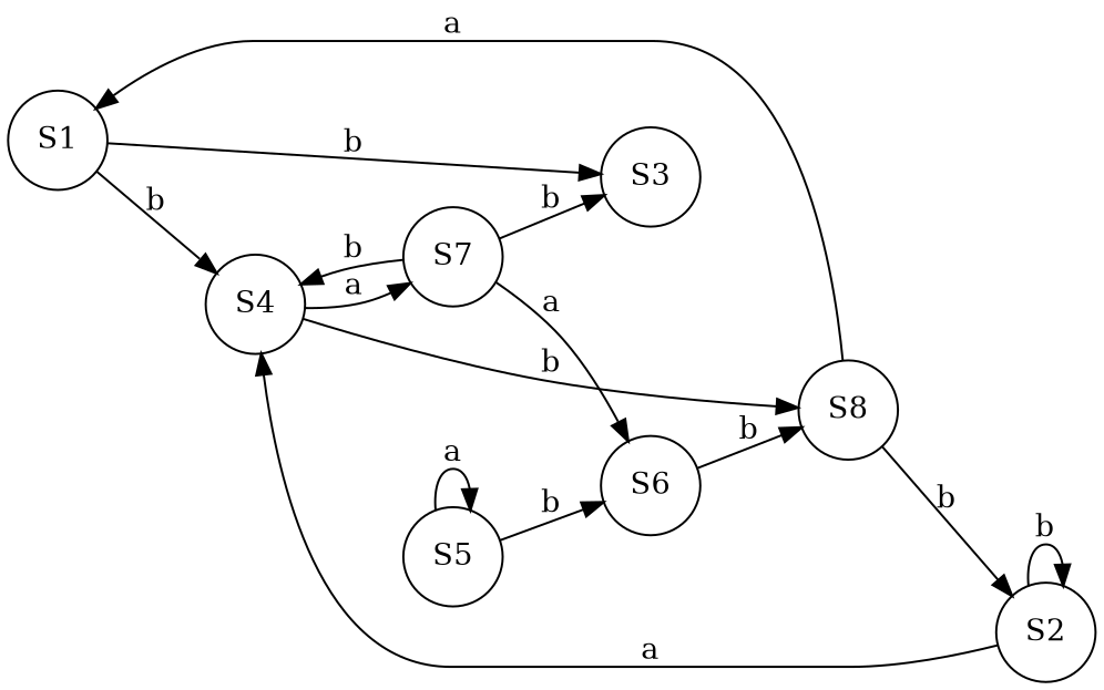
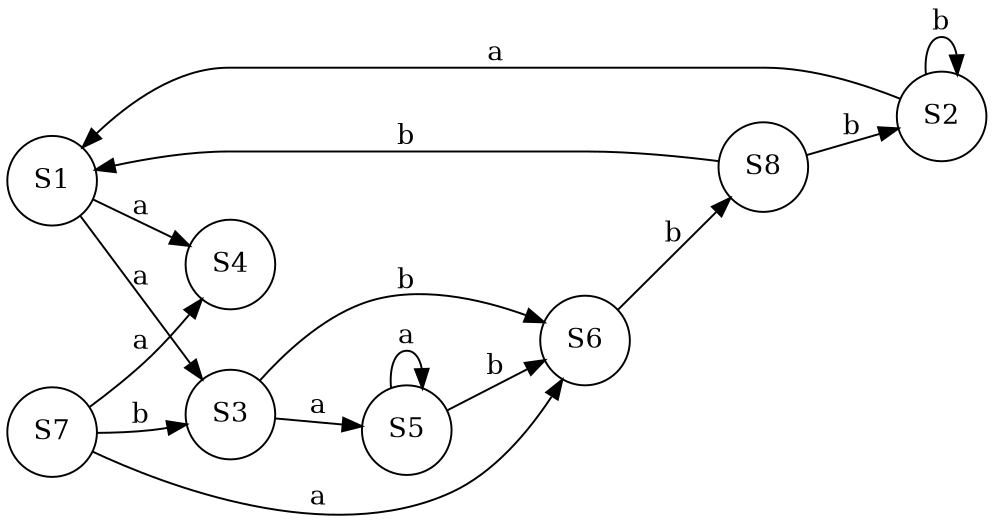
  digraph {
    rankdir=LR
    node [shape=circle]
    S1
    S3
    S4
    S2
    S5
    S6
    S7
    S8
-   S1 -> S3 [label=b]
-   S1 -> S4 [label=b]
-   S4 -> S7 [label=a]
-   S4 -> S8 [label=b]
-   S2 -> S4 [label=a]
+   S1 -> S3 [label=a]
+   S1 -> S4 [label=a]
+   S3 -> S5 [label=a]
+   S3 -> S6 [label=b]
+   S2 -> S1 [label=a]
    S2 -> S2 [label=b]
    S5 -> S5 [label=a]
    S5 -> S6 [label=b]
    S6 -> S8 [label=b]
    S7 -> S3 [label=b]
-   S7 -> S4 [label=b]
+   S7 -> S4 [label=a]
    S7 -> S6 [label=a]
-   S8 -> S1 [label=a]
+   S8 -> S1 [label=b]
    S8 -> S2 [label=b]
  }
